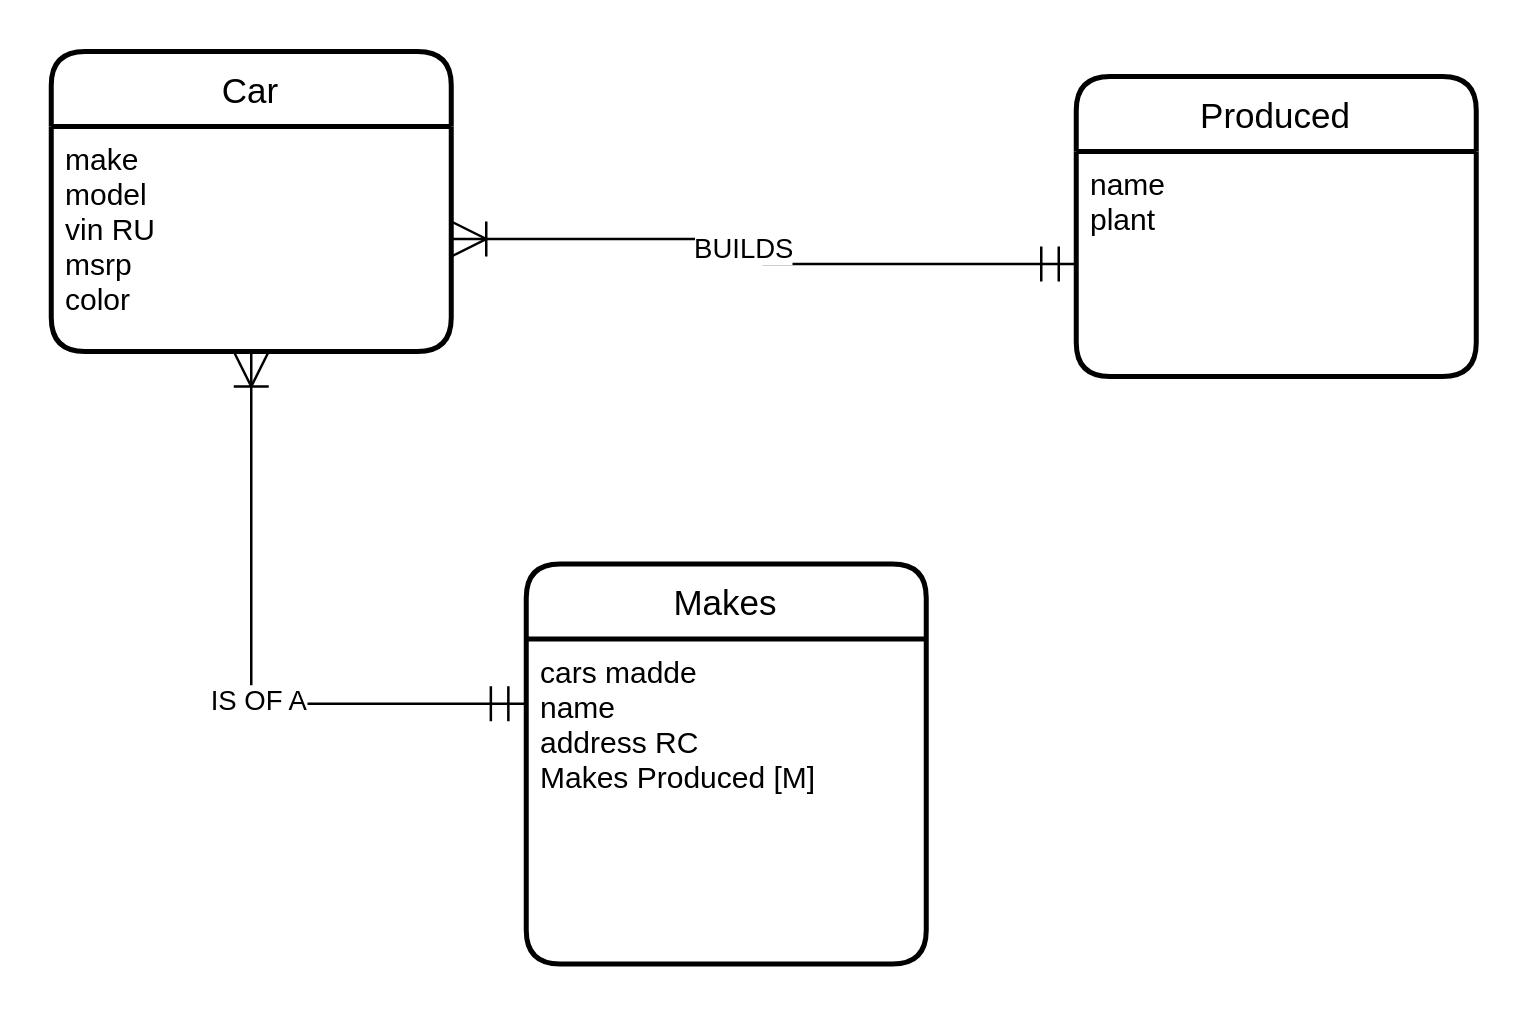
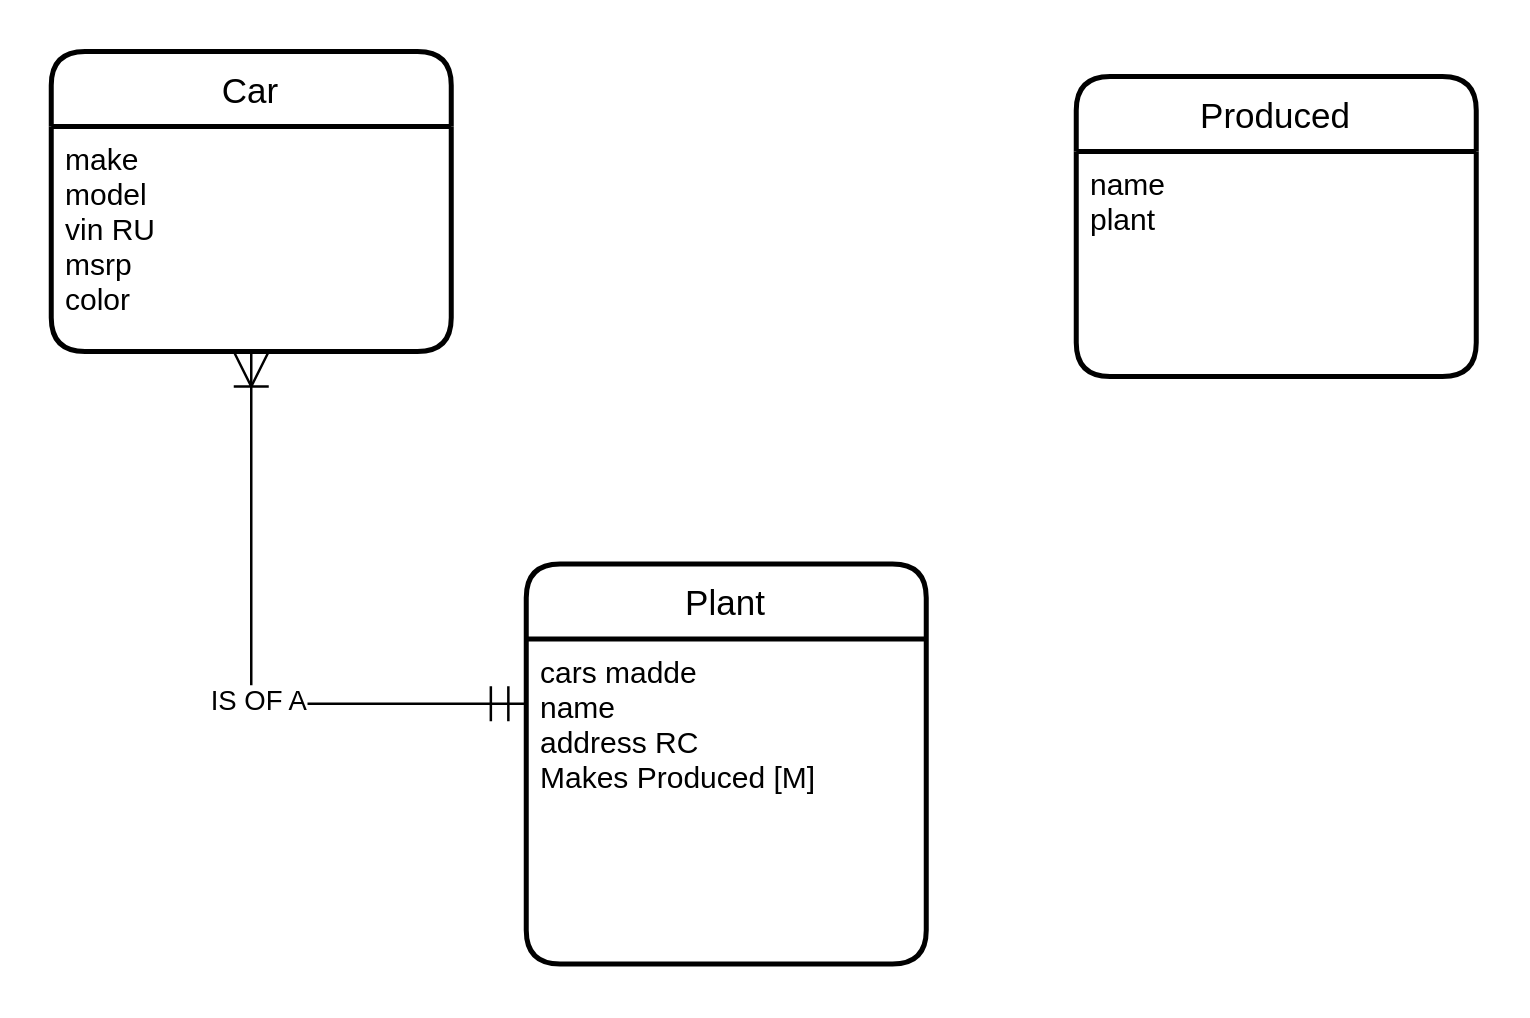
  <mxCell id="0" />
  <mxCell id="1" parent="0" />
  <mxCell id="2" value="Car" style="swimlane;childLayout=stackLayout;horizontal=1;startSize=30;horizontalStack=0;rounded=1;fontSize=14;fontStyle=0;strokeWidth=2;resizeParent=0;resizeLast=1;shadow=0;dashed=0;align=center;" vertex="1" parent="1"><mxGeometry x="20" y="20" width="160" height="120" as="geometry" /></mxCell>
  <mxCell id="3" value="make&#10;model&#10;vin RU&#10;msrp &#10;color&#10;" style="align=left;strokeColor=none;fillColor=none;spacingLeft=4;fontSize=12;verticalAlign=top;resizable=0;rotatable=0;part=1;" vertex="1" parent="2"><mxGeometry y="30" width="160" height="90" as="geometry" /></mxCell>
- <mxCell id="4" value="Makes" style="swimlane;childLayout=stackLayout;horizontal=1;startSize=30;horizontalStack=0;rounded=1;fontSize=14;fontStyle=0;strokeWidth=2;resizeParent=0;resizeLast=1;shadow=0;dashed=0;align=center;" vertex="1" parent="1"><mxGeometry x="210" y="225" width="160" height="160" as="geometry" /></mxCell>
+ <mxCell id="4" value="Plant" style="swimlane;childLayout=stackLayout;horizontal=1;startSize=30;horizontalStack=0;rounded=1;fontSize=14;fontStyle=0;strokeWidth=2;resizeParent=0;resizeLast=1;shadow=0;dashed=0;align=center;" vertex="1" parent="1"><mxGeometry x="210" y="225" width="160" height="160" as="geometry" /></mxCell>
  <mxCell id="5" value="cars madde&#10;name&#10;address RC&#10;Makes Produced [M]&#10;" style="align=left;strokeColor=none;fillColor=none;spacingLeft=4;fontSize=12;verticalAlign=top;resizable=0;rotatable=0;part=1;" vertex="1" parent="4"><mxGeometry y="30" width="160" height="130" as="geometry" /></mxCell>
  <mxCell id="6" value="Produced" style="swimlane;childLayout=stackLayout;horizontal=1;startSize=30;horizontalStack=0;rounded=1;fontSize=14;fontStyle=0;strokeWidth=2;resizeParent=0;resizeLast=1;shadow=0;dashed=0;align=center;" vertex="1" parent="1"><mxGeometry x="430" y="30" width="160" height="120" as="geometry" /></mxCell>
  <mxCell id="7" value="name&#10;plant" style="align=left;strokeColor=none;fillColor=none;spacingLeft=4;fontSize=12;verticalAlign=top;resizable=0;rotatable=0;part=1;" vertex="1" parent="6"><mxGeometry y="30" width="160" height="90" as="geometry" /></mxCell>
- <mxCell id="8" style="edgeStyle=orthogonalEdgeStyle;rounded=0;orthogonalLoop=1;jettySize=auto;html=1;endSize=12;startSize=12;endArrow=ERoneToMany;endFill=0;startArrow=ERmandOne;startFill=0;" edge="1" parent="1" source="7" target="3"><mxGeometry relative="1" as="geometry" /></mxCell>
- <mxCell id="9" value="BUILDS" style="edgeLabel;html=1;align=center;verticalAlign=middle;resizable=0;points=[];" vertex="1" connectable="0" parent="8"><mxGeometry x="0.111" y="3" relative="1" as="geometry"><mxPoint as="offset" /></mxGeometry></mxCell>
  <mxCell id="10" style="edgeStyle=orthogonalEdgeStyle;rounded=0;orthogonalLoop=1;jettySize=auto;html=1;startArrow=ERmandOne;startFill=0;startSize=12;endArrow=ERoneToMany;endFill=0;endSize=12;exitX=-0.001;exitY=0.199;exitDx=0;exitDy=0;exitPerimeter=0;" edge="1" parent="1" source="5"><mxGeometry relative="1" as="geometry"><mxPoint x="100" y="140" as="targetPoint" /><Array as="points"><mxPoint x="100" y="281" /><mxPoint x="100" y="140" /></Array></mxGeometry></mxCell>
  <mxCell id="11" value="IS OF A" style="edgeLabel;html=1;align=center;verticalAlign=middle;resizable=0;points=[];" vertex="1" connectable="0" parent="10"><mxGeometry x="-0.113" y="-2" relative="1" as="geometry"><mxPoint as="offset" /></mxGeometry></mxCell>
